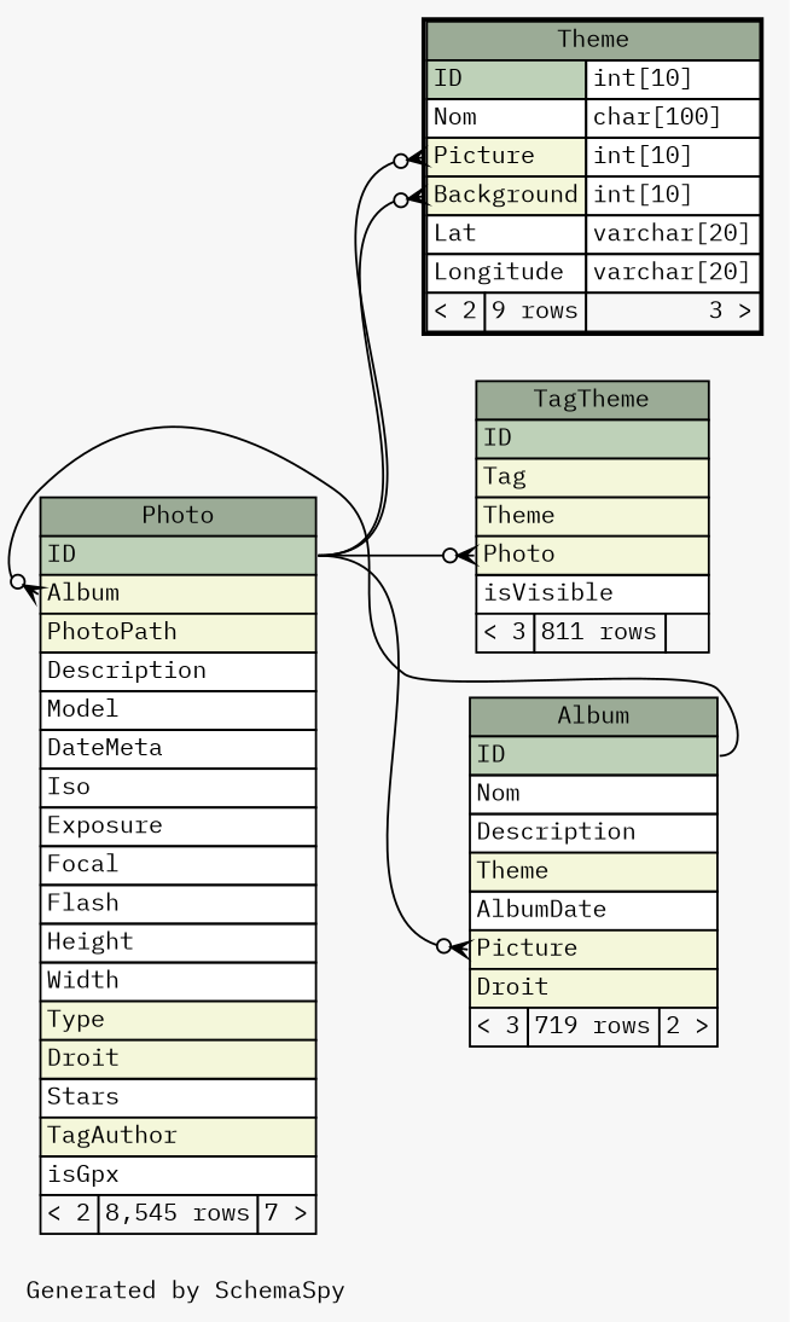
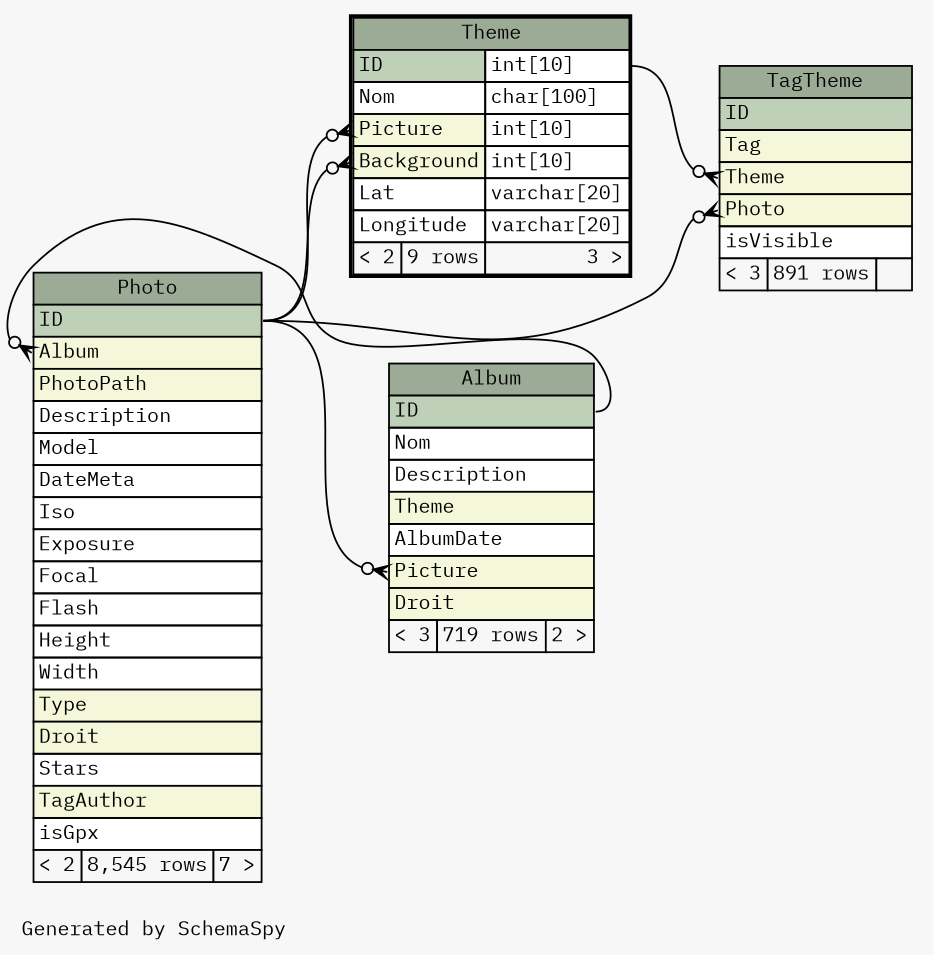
  digraph {
    bgcolor="#f7f7f7"
    fontname="IBM Plex Mono"
    fontsize=11
    label="\nGenerated by SchemaSpy"
    labeljust=l
    nodesep=0.18
    rankdir=RL
    ranksep=0.46
    node [fontname="IBM Plex Mono" fontsize=11 shape=plaintext]
    edge [arrowhead=none arrowsize=0.8 arrowtail=crowodot dir=back fontname="IBM Plex Mono" headport="ID:e" tailport="Picture:w"]
    n1 [label=<     <TABLE BORDER="0" CELLBORDER="1" CELLSPACING="0" BGCOLOR="#ffffff">       <TR><TD COLSPAN="3" BGCOLOR="#9bab96" ALIGN="CENTER">Album</TD></TR>       <TR><TD PORT="ID" COLSPAN="3" BGCOLOR="#bed1b8" ALIGN="LEFT">ID</TD></TR>       <TR><TD PORT="Nom" COLSPAN="3" ALIGN="LEFT">Nom</TD></TR>       <TR><TD PORT="Description" COLSPAN="3" ALIGN="LEFT">Description</TD></TR>       <TR><TD PORT="Theme" COLSPAN="3" BGCOLOR="#f4f7da" ALIGN="LEFT">Theme</TD></TR>       <TR><TD PORT="AlbumDate" COLSPAN="3" ALIGN="LEFT">AlbumDate</TD></TR>       <TR><TD PORT="Picture" COLSPAN="3" BGCOLOR="#f4f7da" ALIGN="LEFT">Picture</TD></TR>       <TR><TD PORT="Droit" COLSPAN="3" BGCOLOR="#f4f7da" ALIGN="LEFT">Droit</TD></TR>       <TR><TD ALIGN="LEFT" BGCOLOR="#f7f7f7">&lt; 3</TD><TD ALIGN="RIGHT" BGCOLOR="#f7f7f7">719 rows</TD><TD ALIGN="RIGHT" BGCOLOR="#f7f7f7">2 &gt;</TD></TR>     </TABLE>>]
    n2 [label=<     <TABLE BORDER="0" CELLBORDER="1" CELLSPACING="0" BGCOLOR="#ffffff">       <TR><TD COLSPAN="3" BGCOLOR="#9bab96" ALIGN="CENTER">Photo</TD></TR>       <TR><TD PORT="ID" COLSPAN="3" BGCOLOR="#bed1b8" ALIGN="LEFT">ID</TD></TR>       <TR><TD PORT="Album" COLSPAN="3" BGCOLOR="#f4f7da" ALIGN="LEFT">Album</TD></TR>       <TR><TD PORT="PhotoPath" COLSPAN="3" BGCOLOR="#f4f7da" ALIGN="LEFT">PhotoPath</TD></TR>       <TR><TD PORT="Description" COLSPAN="3" ALIGN="LEFT">Description</TD></TR>       <TR><TD PORT="Model" COLSPAN="3" ALIGN="LEFT">Model</TD></TR>       <TR><TD PORT="DateMeta" COLSPAN="3" ALIGN="LEFT">DateMeta</TD></TR>       <TR><TD PORT="Iso" COLSPAN="3" ALIGN="LEFT">Iso</TD></TR>       <TR><TD PORT="Exposure" COLSPAN="3" ALIGN="LEFT">Exposure</TD></TR>       <TR><TD PORT="Focal" COLSPAN="3" ALIGN="LEFT">Focal</TD></TR>       <TR><TD PORT="Flash" COLSPAN="3" ALIGN="LEFT">Flash</TD></TR>       <TR><TD PORT="Height" COLSPAN="3" ALIGN="LEFT">Height</TD></TR>       <TR><TD PORT="Width" COLSPAN="3" ALIGN="LEFT">Width</TD></TR>       <TR><TD PORT="Type" COLSPAN="3" BGCOLOR="#f4f7da" ALIGN="LEFT">Type</TD></TR>       <TR><TD PORT="Droit" COLSPAN="3" BGCOLOR="#f4f7da" ALIGN="LEFT">Droit</TD></TR>       <TR><TD PORT="Stars" COLSPAN="3" ALIGN="LEFT">Stars</TD></TR>       <TR><TD PORT="TagAuthor" COLSPAN="3" BGCOLOR="#f4f7da" ALIGN="LEFT">TagAuthor</TD></TR>       <TR><TD PORT="isGpx" COLSPAN="3" ALIGN="LEFT">isGpx</TD></TR>       <TR><TD ALIGN="LEFT" BGCOLOR="#f7f7f7">&lt; 2</TD><TD ALIGN="RIGHT" BGCOLOR="#f7f7f7">8,545 rows</TD><TD ALIGN="RIGHT" BGCOLOR="#f7f7f7">7 &gt;</TD></TR>     </TABLE>>]
    n3 [label=<     <TABLE BORDER="2" CELLBORDER="1" CELLSPACING="0" BGCOLOR="#ffffff">       <TR><TD COLSPAN="3" BGCOLOR="#9bab96" ALIGN="CENTER">Theme</TD></TR>       <TR><TD PORT="ID" COLSPAN="2" BGCOLOR="#bed1b8" ALIGN="LEFT">ID</TD><TD PORT="ID.type" ALIGN="LEFT">int[10]</TD></TR>       <TR><TD PORT="Nom" COLSPAN="2" ALIGN="LEFT">Nom</TD><TD PORT="Nom.type" ALIGN="LEFT">char[100]</TD></TR>       <TR><TD PORT="Picture" COLSPAN="2" BGCOLOR="#f4f7da" ALIGN="LEFT">Picture</TD><TD PORT="Picture.type" ALIGN="LEFT">int[10]</TD></TR>       <TR><TD PORT="Background" COLSPAN="2" BGCOLOR="#f4f7da" ALIGN="LEFT">Background</TD><TD PORT="Background.type" ALIGN="LEFT">int[10]</TD></TR>       <TR><TD PORT="Lat" COLSPAN="2" ALIGN="LEFT">Lat</TD><TD PORT="Lat.type" ALIGN="LEFT">varchar[20]</TD></TR>       <TR><TD PORT="Longitude" COLSPAN="2" ALIGN="LEFT">Longitude</TD><TD PORT="Longitude.type" ALIGN="LEFT">varchar[20]</TD></TR>       <TR><TD ALIGN="LEFT" BGCOLOR="#f7f7f7">&lt; 2</TD><TD ALIGN="RIGHT" BGCOLOR="#f7f7f7">9 rows</TD><TD ALIGN="RIGHT" BGCOLOR="#f7f7f7">3 &gt;</TD></TR>     </TABLE>>]
-   n4 [label=<     <TABLE BORDER="0" CELLBORDER="1" CELLSPACING="0" BGCOLOR="#ffffff">       <TR><TD COLSPAN="3" BGCOLOR="#9bab96" ALIGN="CENTER">TagTheme</TD></TR>       <TR><TD PORT="ID" COLSPAN="3" BGCOLOR="#bed1b8" ALIGN="LEFT">ID</TD></TR>       <TR><TD PORT="Tag" COLSPAN="3" BGCOLOR="#f4f7da" ALIGN="LEFT">Tag</TD></TR>       <TR><TD PORT="Theme" COLSPAN="3" BGCOLOR="#f4f7da" ALIGN="LEFT">Theme</TD></TR>       <TR><TD PORT="Photo" COLSPAN="3" BGCOLOR="#f4f7da" ALIGN="LEFT">Photo</TD></TR>       <TR><TD PORT="isVisible" COLSPAN="3" ALIGN="LEFT">isVisible</TD></TR>       <TR><TD ALIGN="LEFT" BGCOLOR="#f7f7f7">&lt; 3</TD><TD ALIGN="RIGHT" BGCOLOR="#f7f7f7">811 rows</TD><TD ALIGN="RIGHT" BGCOLOR="#f7f7f7">  </TD></TR>     </TABLE>>]
+   n4 [label=<     <TABLE BORDER="0" CELLBORDER="1" CELLSPACING="0" BGCOLOR="#ffffff">       <TR><TD COLSPAN="3" BGCOLOR="#9bab96" ALIGN="CENTER">TagTheme</TD></TR>       <TR><TD PORT="ID" COLSPAN="3" BGCOLOR="#bed1b8" ALIGN="LEFT">ID</TD></TR>       <TR><TD PORT="Tag" COLSPAN="3" BGCOLOR="#f4f7da" ALIGN="LEFT">Tag</TD></TR>       <TR><TD PORT="Theme" COLSPAN="3" BGCOLOR="#f4f7da" ALIGN="LEFT">Theme</TD></TR>       <TR><TD PORT="Photo" COLSPAN="3" BGCOLOR="#f4f7da" ALIGN="LEFT">Photo</TD></TR>       <TR><TD PORT="isVisible" COLSPAN="3" ALIGN="LEFT">isVisible</TD></TR>       <TR><TD ALIGN="LEFT" BGCOLOR="#f7f7f7">&lt; 3</TD><TD ALIGN="RIGHT" BGCOLOR="#f7f7f7">891 rows</TD><TD ALIGN="RIGHT" BGCOLOR="#f7f7f7">  </TD></TR>     </TABLE>>]
    n1 -> n2
    n2 -> n1 [tailport="Album:w"]
    n3 -> n2 [tailport="Background:w"]
    n3 -> n2
    n4 -> n2 [tailport="Photo:w"]
+   n4 -> n3 [headport="ID.type:e" tailport="Theme:w"]
  }
